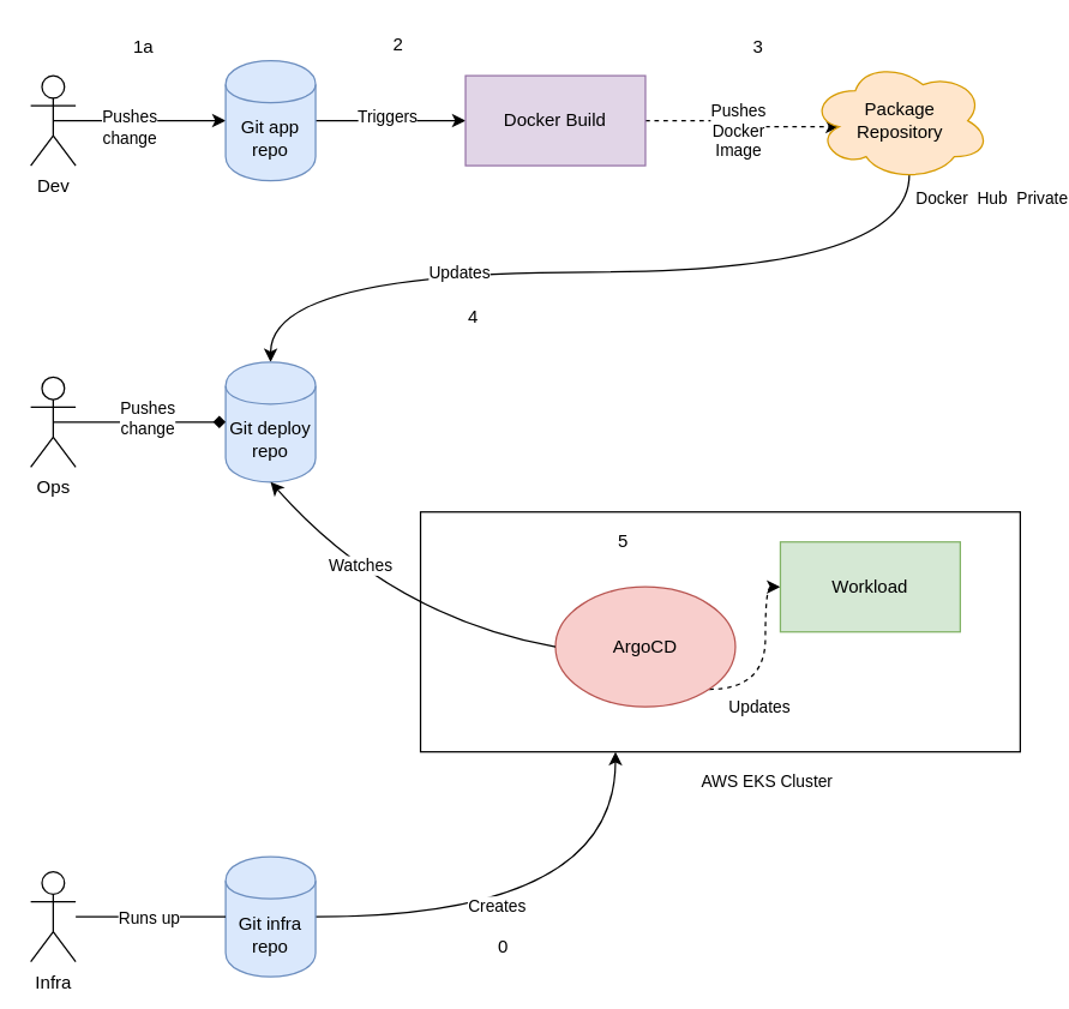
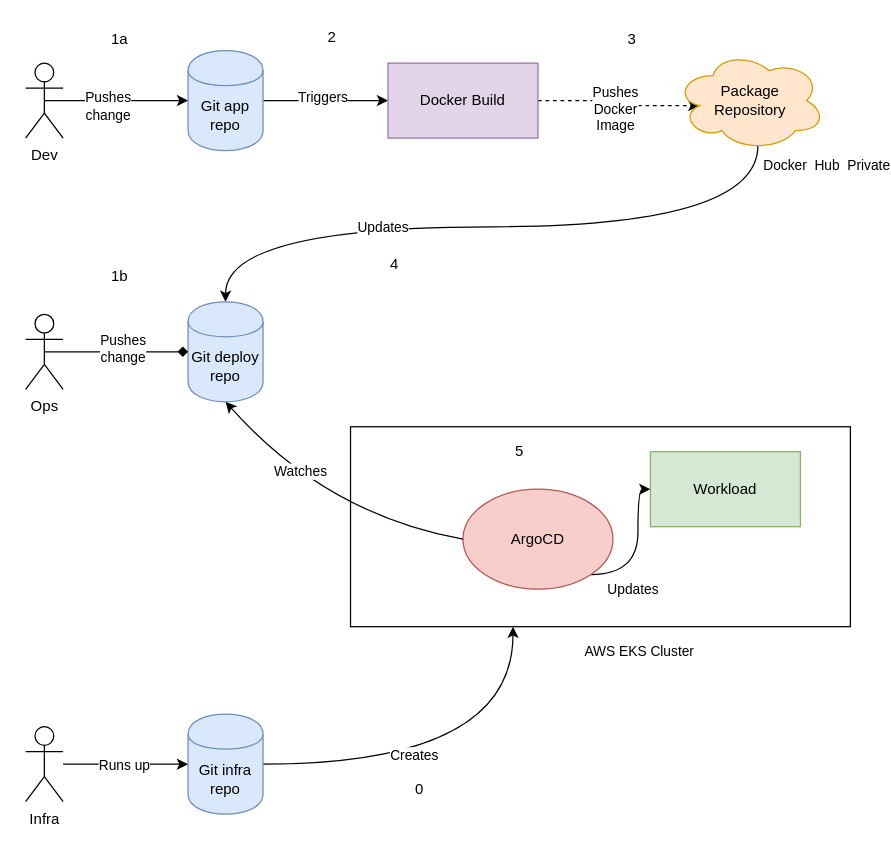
  <mxCell id="0" />
  <mxCell id="1" parent="0" />
  <mxCell id="2" value="" style="rounded=0;whiteSpace=wrap;sketch=0;html=1;" vertex="1" parent="1"><mxGeometry x="280" y="341" width="400" height="160" as="geometry" /></mxCell>
  <mxCell id="3" value="" style="edgeStyle=orthogonalEdgeStyle;rounded=0;orthogonalLoop=1;jettySize=auto;exitX=0.5;exitY=0.5;exitDx=0;exitDy=0;exitPerimeter=0;html=1;" parent="1" source="5" target="8" edge="1"><mxGeometry relative="1" as="geometry" /></mxCell>
  <mxCell id="4" value="Pushes&lt;br&gt;change" style="edgeLabel;align=center;verticalAlign=middle;resizable=0;points=[];html=1;" parent="3" vertex="1" connectable="0"><mxGeometry x="-0.122" y="-4" relative="1" as="geometry"><mxPoint as="offset" /></mxGeometry></mxCell>
  <mxCell id="5" value="Dev" style="shape=umlActor;verticalLabelPosition=bottom;verticalAlign=top;outlineConnect=0;html=1;" parent="1" vertex="1"><mxGeometry x="20" y="50" width="30" height="60" as="geometry" /></mxCell>
  <mxCell id="6" value="" style="edgeStyle=orthogonalEdgeStyle;rounded=0;orthogonalLoop=1;jettySize=auto;exitX=1;exitY=0.5;exitDx=0;exitDy=0;html=1;" parent="1" source="8" target="12" edge="1"><mxGeometry relative="1" as="geometry" /></mxCell>
  <mxCell id="7" value="Triggers" style="edgeLabel;align=center;verticalAlign=middle;resizable=0;points=[];html=1;" parent="6" vertex="1" connectable="0"><mxGeometry x="-0.06" y="3" relative="1" as="geometry"><mxPoint as="offset" /></mxGeometry></mxCell>
  <mxCell id="8" value="Git app repo" style="shape=cylinder;whiteSpace=wrap;boundedLbl=1;backgroundOutline=1;fillColor=#dae8fc;strokeColor=#6c8ebf;html=1;" parent="1" vertex="1"><mxGeometry x="150" y="40" width="60" height="80" as="geometry" /></mxCell>
  <mxCell id="9" value="" style="edgeStyle=orthogonalEdgeStyle;rounded=0;orthogonalLoop=1;jettySize=auto;exitX=1;exitY=0.5;exitDx=0;exitDy=0;entryX=0.16;entryY=0.55;entryDx=0;entryDy=0;entryPerimeter=0;html=1;dashed=1;" parent="1" source="12" target="15" edge="1"><mxGeometry relative="1" as="geometry"><mxPoint x="520" y="80" as="targetPoint" /></mxGeometry></mxCell>
  <mxCell id="10" value="Pushes&lt;br&gt;Docker&lt;br&gt;Image" style="edgeLabel;align=center;verticalAlign=middle;resizable=0;points=[];html=1;" parent="9" vertex="1" connectable="0"><mxGeometry x="-0.022" y="-2" relative="1" as="geometry"><mxPoint as="offset" /></mxGeometry></mxCell>
  <mxCell id="11" value="Docker  Hub  Private" style="edgeLabel;align=center;verticalAlign=middle;resizable=0;points=[];html=1;" vertex="1" connectable="0" parent="9"><mxGeometry x="-0.022" y="-2" relative="1" as="geometry"><mxPoint x="169" y="45" as="offset" /></mxGeometry></mxCell>
  <mxCell id="12" value="Docker Build" style="rounded=0;whiteSpace=wrap;fillColor=#e1d5e7;strokeColor=#9673a6;html=1;" parent="1" vertex="1"><mxGeometry x="310" y="50" width="120" height="60" as="geometry" /></mxCell>
  <mxCell id="13" value="" style="edgeStyle=orthogonalEdgeStyle;orthogonalLoop=1;jettySize=auto;exitX=0.55;exitY=0.95;exitDx=0;exitDy=0;exitPerimeter=0;entryX=0.5;entryY=0;entryDx=0;entryDy=0;curved=1;html=1;" parent="1" source="15" target="16" edge="1"><mxGeometry relative="1" as="geometry"><Array as="points"><mxPoint x="606" y="181" /><mxPoint x="180" y="181" /></Array></mxGeometry></mxCell>
  <mxCell id="14" value="Updates" style="edgeLabel;align=center;verticalAlign=middle;resizable=0;points=[];html=1;" parent="13" vertex="1" connectable="0"><mxGeometry x="0.33" relative="1" as="geometry"><mxPoint as="offset" /></mxGeometry></mxCell>
  <mxCell id="15" value="Package&lt;br&gt;Repository" style="ellipse;shape=cloud;whiteSpace=wrap;fillColor=#ffe6cc;strokeColor=#d79b00;html=1;" parent="1" vertex="1"><mxGeometry x="540" y="40" width="120" height="80" as="geometry" /></mxCell>
  <mxCell id="16" value="Git deploy repo" style="shape=cylinder;whiteSpace=wrap;boundedLbl=1;backgroundOutline=1;fillColor=#dae8fc;strokeColor=#6c8ebf;html=1;" parent="1" vertex="1"><mxGeometry x="150" y="241" width="60" height="80" as="geometry" /></mxCell>
- <mxCell id="17" value="" style="edgeStyle=orthogonalEdgeStyle;curved=1;orthogonalLoop=1;jettySize=auto;exitX=1;exitY=1;exitDx=0;exitDy=0;entryX=0;entryY=0.5;entryDx=0;entryDy=0;html=1;dashed=1;" parent="1" source="20" target="26" edge="1"><mxGeometry relative="1" as="geometry" /></mxCell>
+ <mxCell id="17" value="" style="edgeStyle=orthogonalEdgeStyle;curved=1;orthogonalLoop=1;jettySize=auto;exitX=1;exitY=1;exitDx=0;exitDy=0;entryX=0;entryY=0.5;entryDx=0;entryDy=0;html=1;" parent="1" source="20" target="26" edge="1"><mxGeometry relative="1" as="geometry" /></mxCell>
  <mxCell id="18" value="Updates" style="edgeLabel;align=center;verticalAlign=middle;resizable=0;points=[];html=1;" parent="17" vertex="1" connectable="0"><mxGeometry x="-0.139" y="5" relative="1" as="geometry"><mxPoint y="24" as="offset" /></mxGeometry></mxCell>
  <mxCell id="19" value="AWS EKS Cluster" style="edgeLabel;align=center;verticalAlign=middle;resizable=0;points=[];html=1;" vertex="1" connectable="0" parent="17"><mxGeometry x="-0.139" y="5" relative="1" as="geometry"><mxPoint x="5" y="74" as="offset" /></mxGeometry></mxCell>
  <mxCell id="20" value="ArgoCD" style="ellipse;whiteSpace=wrap;fillColor=#f8cecc;strokeColor=#b85450;html=1;" parent="1" vertex="1"><mxGeometry x="370" y="391" width="120" height="80" as="geometry" /></mxCell>
  <mxCell id="21" value="" style="endArrow=classic;exitX=0;exitY=0.5;exitDx=0;exitDy=0;entryX=0.5;entryY=1;entryDx=0;entryDy=0;curved=1;html=1;" parent="1" source="20" target="16" edge="1"><mxGeometry width="50" height="50" relative="1" as="geometry"><mxPoint x="250" y="311" as="sourcePoint" /><mxPoint x="300" y="261" as="targetPoint" /><Array as="points"><mxPoint x="260" y="411" /></Array></mxGeometry></mxCell>
  <mxCell id="22" value="Watches" style="edgeLabel;align=center;verticalAlign=middle;resizable=0;points=[];html=1;" parent="21" vertex="1" connectable="0"><mxGeometry x="0.297" y="-8" relative="1" as="geometry"><mxPoint as="offset" /></mxGeometry></mxCell>
  <mxCell id="23" value="" style="edgeStyle=orthogonalEdgeStyle;curved=1;orthogonalLoop=1;jettySize=auto;exitX=0.5;exitY=0.5;exitDx=0;exitDy=0;exitPerimeter=0;entryX=0;entryY=0.5;entryDx=0;entryDy=0;html=1;endArrow=diamond;" parent="1" source="25" target="16" edge="1"><mxGeometry relative="1" as="geometry" /></mxCell>
  <mxCell id="24" value="Pushes&lt;br&gt;change" style="edgeLabel;align=center;verticalAlign=middle;resizable=0;points=[];html=1;" parent="23" vertex="1" connectable="0"><mxGeometry x="0.078" y="3" relative="1" as="geometry"><mxPoint as="offset" /></mxGeometry></mxCell>
  <mxCell id="25" value="Ops" style="shape=umlActor;verticalLabelPosition=bottom;verticalAlign=top;outlineConnect=0;html=1;" parent="1" vertex="1"><mxGeometry x="20" y="251" width="30" height="60" as="geometry" /></mxCell>
  <mxCell id="26" value="Workload" style="rounded=0;whiteSpace=wrap;fillColor=#d5e8d4;strokeColor=#82b366;html=1;" parent="1" vertex="1"><mxGeometry x="520" y="361" width="120" height="60" as="geometry" /></mxCell>
  <mxCell id="27" value="1a" style="text;align=center;verticalAlign=middle;resizable=0;points=[];autosize=1;html=1;" parent="1" vertex="1"><mxGeometry x="70" y="21" width="50" height="20" as="geometry" /></mxCell>
  <mxCell id="28" value="2" style="text;align=center;verticalAlign=middle;resizable=0;points=[];autosize=1;html=1;" parent="1" vertex="1"><mxGeometry x="250" y="20" width="30" height="20" as="geometry" /></mxCell>
  <mxCell id="29" value="3" style="text;align=center;verticalAlign=middle;resizable=0;points=[];autosize=1;html=1;" parent="1" vertex="1"><mxGeometry x="490" y="21" width="30" height="20" as="geometry" /></mxCell>
  <mxCell id="30" value="4" style="text;align=center;verticalAlign=middle;resizable=0;points=[];autosize=1;html=1;" parent="1" vertex="1"><mxGeometry x="300" y="201" width="30" height="20" as="geometry" /></mxCell>
+ <mxCell id="31" value="1b" style="text;align=center;verticalAlign=middle;resizable=0;points=[];autosize=1;html=1;" parent="1" vertex="1"><mxGeometry x="70" y="211" width="50" height="20" as="geometry" /></mxCell>
  <mxCell id="32" value="5" style="text;align=center;verticalAlign=middle;resizable=0;points=[];autosize=1;html=1;" parent="1" vertex="1"><mxGeometry x="400" y="351" width="30" height="20" as="geometry" /></mxCell>
  <mxCell id="33" value="" style="edgeStyle=orthogonalEdgeStyle;orthogonalLoop=1;jettySize=auto;exitX=1;exitY=0.5;exitDx=0;exitDy=0;curved=1;html=1;" parent="1" source="35" target="2" edge="1"><mxGeometry relative="1" as="geometry"><mxPoint x="410" y="511" as="targetPoint" /><Array as="points"><mxPoint x="410" y="611" /></Array></mxGeometry></mxCell>
  <mxCell id="34" value="Creates" style="edgeLabel;align=center;verticalAlign=middle;resizable=0;points=[];html=1;" parent="33" vertex="1" connectable="0"><mxGeometry x="-0.17" y="8" relative="1" as="geometry"><mxPoint x="-9" as="offset" /></mxGeometry></mxCell>
  <mxCell id="35" value="Git infra repo" style="shape=cylinder;whiteSpace=wrap;boundedLbl=1;backgroundOutline=1;fillColor=#dae8fc;strokeColor=#6c8ebf;html=1;" parent="1" vertex="1"><mxGeometry x="150" y="571" width="60" height="80" as="geometry" /></mxCell>
- <mxCell id="36" value="" style="edgeStyle=orthogonalEdgeStyle;curved=1;orthogonalLoop=1;jettySize=auto;html=1;endArrow=none;" parent="1" source="38" target="35" edge="1"><mxGeometry relative="1" as="geometry" /></mxCell>
+ <mxCell id="36" value="" style="edgeStyle=orthogonalEdgeStyle;curved=1;orthogonalLoop=1;jettySize=auto;html=1;" parent="1" source="38" target="35" edge="1"><mxGeometry relative="1" as="geometry" /></mxCell>
  <mxCell id="37" value="Runs up" style="edgeLabel;align=center;verticalAlign=middle;resizable=0;points=[];html=1;" parent="36" vertex="1" connectable="0"><mxGeometry x="-0.033" relative="1" as="geometry"><mxPoint as="offset" /></mxGeometry></mxCell>
  <mxCell id="38" value="Infra" style="shape=umlActor;verticalLabelPosition=bottom;verticalAlign=top;outlineConnect=0;html=1;" parent="1" vertex="1"><mxGeometry x="20" y="581" width="30" height="60" as="geometry" /></mxCell>
  <mxCell id="39" value="0" style="text;align=center;verticalAlign=middle;resizable=0;points=[];autosize=1;html=1;" parent="1" vertex="1"><mxGeometry x="320" y="621" width="30" height="20" as="geometry" /></mxCell>
